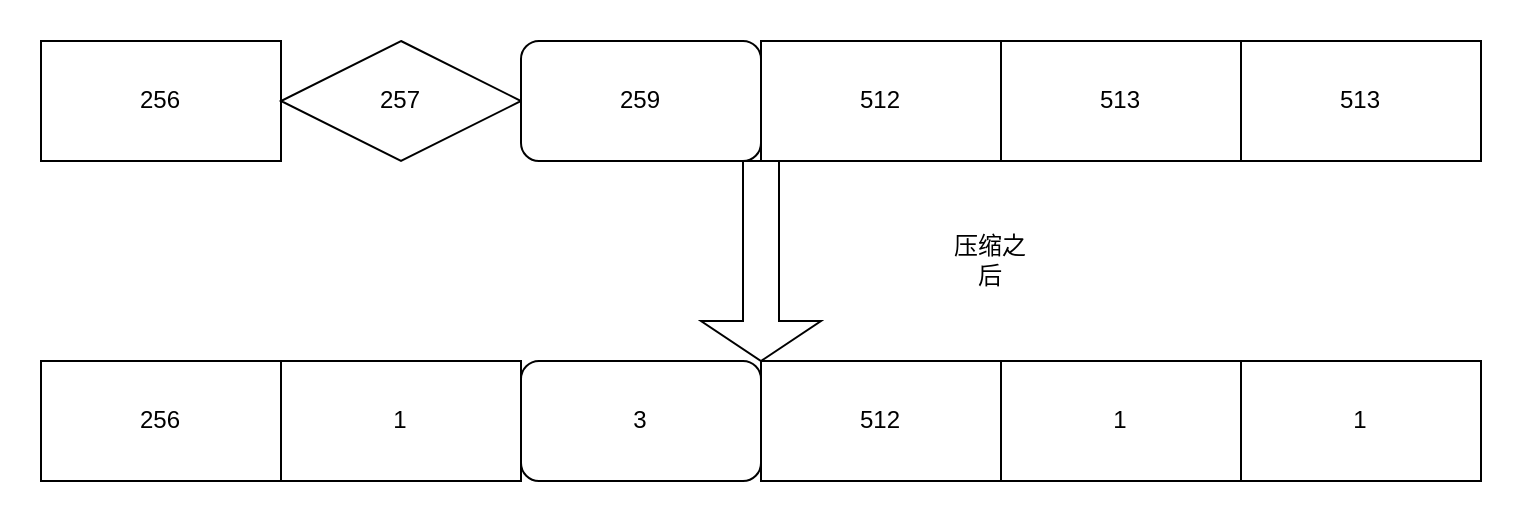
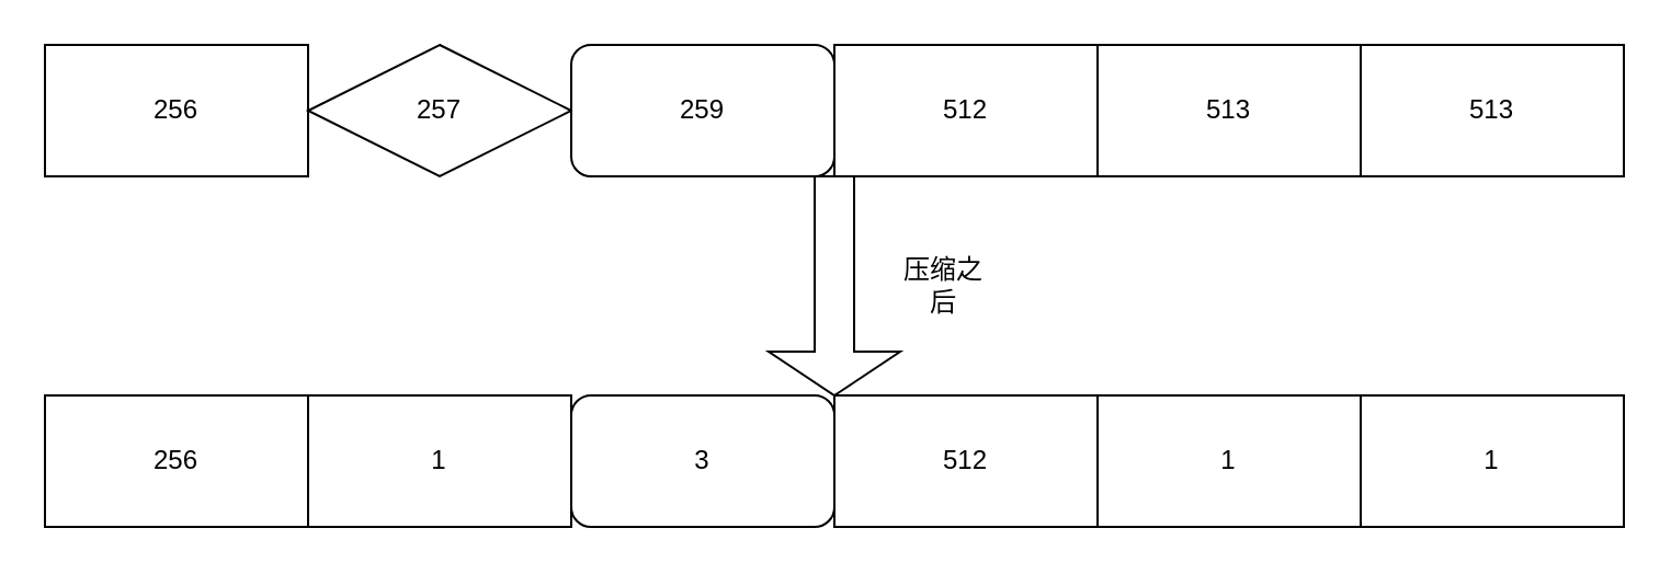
  <mxCell id="0" />
  <mxCell id="1" parent="0" />
  <mxCell id="2" value="256" style="rounded=0;whiteSpace=wrap;html=1;" vertex="1" parent="1"><mxGeometry x="20" y="20" width="120" height="60" as="geometry" /></mxCell>
  <mxCell id="3" value="257" style="rhombus;whiteSpace=wrap;html=1;" vertex="1" parent="1"><mxGeometry x="140" y="20" width="120" height="60" as="geometry" /></mxCell>
  <mxCell id="4" value="259" style="whiteSpace=wrap;html=1;rounded=1;" vertex="1" parent="1"><mxGeometry x="260" y="20" width="120" height="60" as="geometry" /></mxCell>
  <mxCell id="5" value="512" style="rounded=0;whiteSpace=wrap;html=1;" vertex="1" parent="1"><mxGeometry x="380" y="20" width="120" height="60" as="geometry" /></mxCell>
  <mxCell id="6" value="513" style="rounded=0;whiteSpace=wrap;html=1;" vertex="1" parent="1"><mxGeometry x="500" y="20" width="120" height="60" as="geometry" /></mxCell>
  <mxCell id="7" value="256" style="rounded=0;whiteSpace=wrap;html=1;" vertex="1" parent="1"><mxGeometry x="20" y="180" width="120" height="60" as="geometry" /></mxCell>
  <mxCell id="8" value="1" style="rounded=0;whiteSpace=wrap;html=1;" vertex="1" parent="1"><mxGeometry x="140" y="180" width="120" height="60" as="geometry" /></mxCell>
  <mxCell id="9" value="3" style="whiteSpace=wrap;html=1;rounded=1;" vertex="1" parent="1"><mxGeometry x="260" y="180" width="120" height="60" as="geometry" /></mxCell>
  <mxCell id="10" value="512" style="rounded=0;whiteSpace=wrap;html=1;" vertex="1" parent="1"><mxGeometry x="380" y="180" width="120" height="60" as="geometry" /></mxCell>
  <mxCell id="11" value="1" style="rounded=0;whiteSpace=wrap;html=1;" vertex="1" parent="1"><mxGeometry x="500" y="180" width="120" height="60" as="geometry" /></mxCell>
  <mxCell id="12" value="513" style="rounded=0;whiteSpace=wrap;html=1;" vertex="1" parent="1"><mxGeometry x="620" y="20" width="120" height="60" as="geometry" /></mxCell>
  <mxCell id="13" value="1" style="rounded=0;whiteSpace=wrap;html=1;" vertex="1" parent="1"><mxGeometry x="620" y="180" width="120" height="60" as="geometry" /></mxCell>
  <mxCell id="14" value="" style="shape=singleArrow;direction=south;whiteSpace=wrap;html=1;" vertex="1" parent="1"><mxGeometry x="350" y="80" width="60" height="100" as="geometry" /></mxCell>
- <mxCell id="15" value="压缩之后" style="text;html=1;strokeColor=none;fillColor=none;align=center;verticalAlign=middle;whiteSpace=wrap;rounded=0;" vertex="1" parent="1"><mxGeometry x="475" y="120" width="40" height="20" as="geometry" /></mxCell>
+ <mxCell id="15" value="压缩之后" style="text;html=1;strokeColor=none;fillColor=none;align=center;verticalAlign=middle;whiteSpace=wrap;rounded=0;" vertex="1" parent="1"><mxGeometry x="410" y="120" width="40" height="20" as="geometry" /></mxCell>
